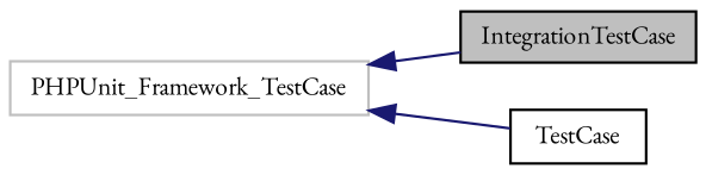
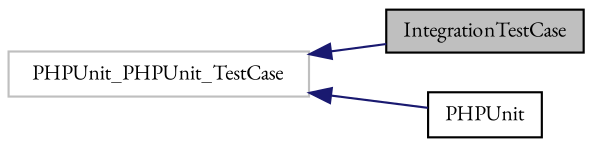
  digraph {
    fontname="EB Garamond"
    rankdir=LR
    node [color=black fillcolor=white fontname="EB Garamond" fontsize=10 shape=record style=filled]
    edge [color=midnightblue dir=back fontname="EB Garamond" fontsize=10 labelfontname=Helvetica labelfontsize=10 style=solid]
    n1 [fillcolor=grey75 fontcolor=black height=0.2 label=IntegrationTestCase width=0.4]
-   n2 [height=0.2 label=TestCase width=0.4]
-   n3 [color=grey75 height=0.2 label=PHPUnit_Framework_TestCase width=0.4]
+   n2 [height=0.2 label=PHPUnit width=0.4]
+   n3 [color=grey75 height=0.2 label=PHPUnit_PHPUnit_TestCase width=0.4]
    n3 -> n1
    n3 -> n2
  }
